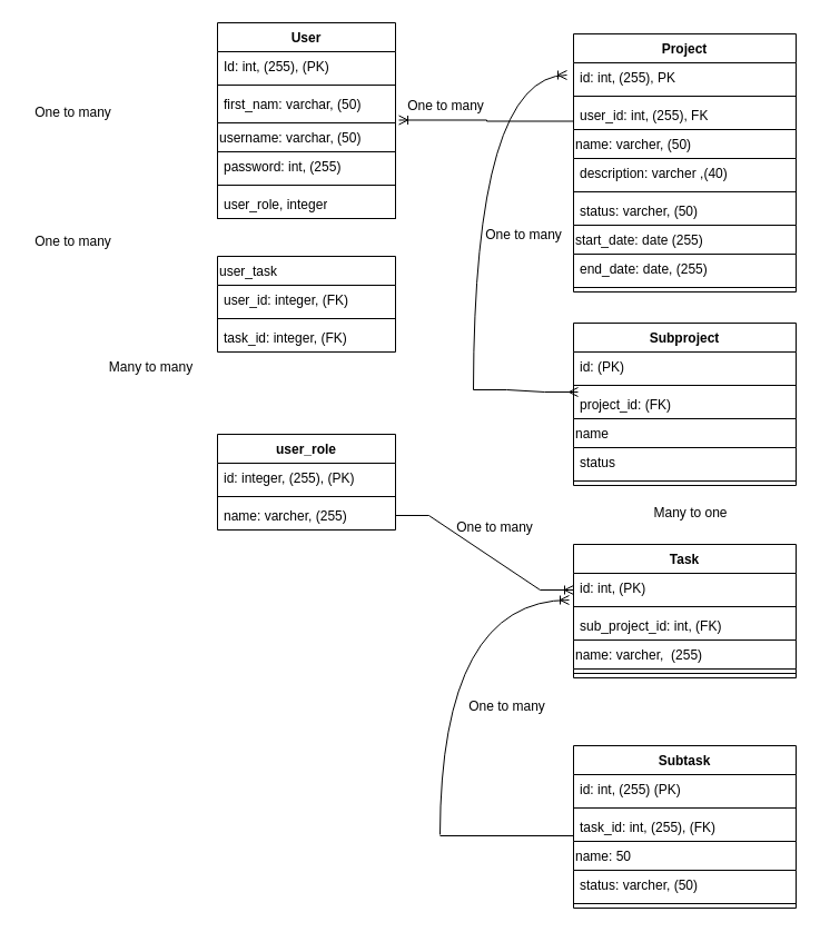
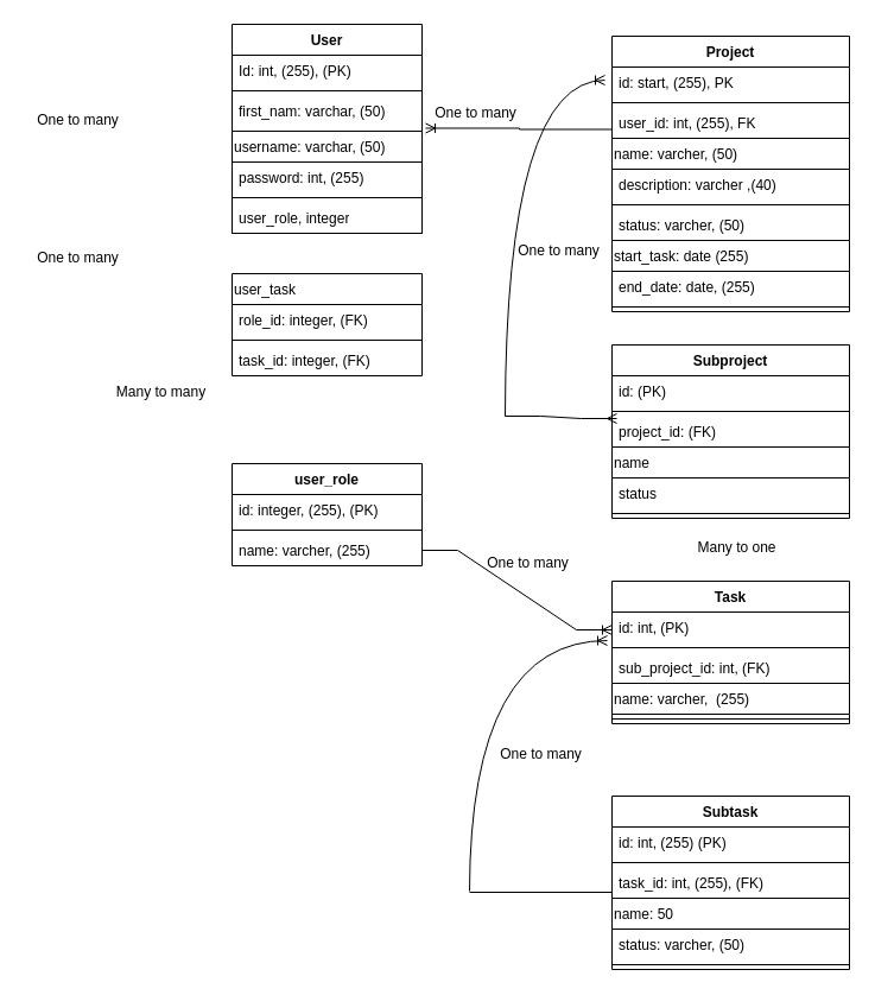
  <mxCell id="0" />
  <mxCell id="1" parent="0" />
  <mxCell id="2" value="User" style="swimlane;fontStyle=1;align=center;verticalAlign=top;childLayout=stackLayout;horizontal=1;startSize=26;horizontalStack=0;resizeParent=1;resizeParentMax=0;resizeLast=0;collapsible=1;marginBottom=0;whiteSpace=wrap;html=1;" vertex="1" parent="1"><mxGeometry x="195" y="20" width="160" height="176" as="geometry" /></mxCell>
  <mxCell id="3" value="Id: int, (255), (PK)&amp;nbsp;" style="text;strokeColor=none;fillColor=none;align=left;verticalAlign=top;spacingLeft=4;spacingRight=4;overflow=hidden;rotatable=0;points=[[0,0.5],[1,0.5]];portConstraint=eastwest;whiteSpace=wrap;html=1;" vertex="1" parent="2"><mxGeometry y="26" width="160" height="26" as="geometry" /></mxCell>
  <mxCell id="4" value="" style="line;strokeWidth=1;fillColor=none;align=left;verticalAlign=middle;spacingTop=-1;spacingLeft=3;spacingRight=3;rotatable=0;labelPosition=right;points=[];portConstraint=eastwest;strokeColor=inherit;" vertex="1" parent="2"><mxGeometry y="52" width="160" height="8" as="geometry" /></mxCell>
  <mxCell id="5" value="first_nam: varchar, (50)&lt;div&gt;&lt;br&gt;&lt;/div&gt;&lt;div&gt;&lt;br&gt;&lt;/div&gt;" style="text;strokeColor=none;fillColor=none;align=left;verticalAlign=top;spacingLeft=4;spacingRight=4;overflow=hidden;rotatable=0;points=[[0,0.5],[1,0.5]];portConstraint=eastwest;whiteSpace=wrap;html=1;" vertex="1" parent="2"><mxGeometry y="60" width="160" height="30" as="geometry" /></mxCell>
  <mxCell id="6" value="&lt;span style=&quot;font-weight: 400;&quot;&gt;username: varchar, (50)&lt;/span&gt;" style="swimlane;fontStyle=1;align=left;verticalAlign=top;childLayout=stackLayout;horizontal=1;startSize=26;horizontalStack=0;resizeParent=1;resizeParentMax=0;resizeLast=0;collapsible=1;marginBottom=0;whiteSpace=wrap;html=1;" vertex="1" parent="2"><mxGeometry y="90" width="160" height="86" as="geometry" /></mxCell>
  <mxCell id="7" value="password: int, (255)" style="text;strokeColor=none;fillColor=none;align=left;verticalAlign=top;spacingLeft=4;spacingRight=4;overflow=hidden;rotatable=0;points=[[0,0.5],[1,0.5]];portConstraint=eastwest;whiteSpace=wrap;html=1;" vertex="1" parent="6"><mxGeometry y="26" width="160" height="26" as="geometry" /></mxCell>
  <mxCell id="8" value="" style="line;strokeWidth=1;fillColor=none;align=left;verticalAlign=middle;spacingTop=-1;spacingLeft=3;spacingRight=3;rotatable=0;labelPosition=right;points=[];portConstraint=eastwest;strokeColor=inherit;" vertex="1" parent="6"><mxGeometry y="52" width="160" height="8" as="geometry" /></mxCell>
  <mxCell id="9" value="user_role, integer" style="text;strokeColor=none;fillColor=none;align=left;verticalAlign=top;spacingLeft=4;spacingRight=4;overflow=hidden;rotatable=0;points=[[0,0.5],[1,0.5]];portConstraint=eastwest;whiteSpace=wrap;html=1;" vertex="1" parent="6"><mxGeometry y="60" width="160" height="26" as="geometry" /></mxCell>
  <mxCell id="10" value="Project" style="swimlane;fontStyle=1;align=center;verticalAlign=top;childLayout=stackLayout;horizontal=1;startSize=26;horizontalStack=0;resizeParent=1;resizeParentMax=0;resizeLast=0;collapsible=1;marginBottom=0;whiteSpace=wrap;html=1;" vertex="1" parent="1"><mxGeometry x="515" y="30" width="200" height="86" as="geometry" /></mxCell>
- <mxCell id="11" value="id: int, (255), PK" style="text;strokeColor=none;fillColor=none;align=left;verticalAlign=top;spacingLeft=4;spacingRight=4;overflow=hidden;rotatable=0;points=[[0,0.5],[1,0.5]];portConstraint=eastwest;whiteSpace=wrap;html=1;" vertex="1" parent="10"><mxGeometry y="26" width="200" height="26" as="geometry" /></mxCell>
+ <mxCell id="11" value="id: start, (255), PK" style="text;strokeColor=none;fillColor=none;align=left;verticalAlign=top;spacingLeft=4;spacingRight=4;overflow=hidden;rotatable=0;points=[[0,0.5],[1,0.5]];portConstraint=eastwest;whiteSpace=wrap;html=1;" vertex="1" parent="10"><mxGeometry y="26" width="200" height="26" as="geometry" /></mxCell>
  <mxCell id="12" value="" style="line;strokeWidth=1;fillColor=none;align=left;verticalAlign=middle;spacingTop=-1;spacingLeft=3;spacingRight=3;rotatable=0;labelPosition=right;points=[];portConstraint=eastwest;strokeColor=inherit;" vertex="1" parent="10"><mxGeometry y="52" width="200" height="8" as="geometry" /></mxCell>
  <mxCell id="13" value="user_id: int, (255), FK" style="text;strokeColor=none;fillColor=none;align=left;verticalAlign=top;spacingLeft=4;spacingRight=4;overflow=hidden;rotatable=0;points=[[0,0.5],[1,0.5]];portConstraint=eastwest;whiteSpace=wrap;html=1;" vertex="1" parent="10"><mxGeometry y="60" width="200" height="26" as="geometry" /></mxCell>
  <mxCell id="14" value="&lt;span style=&quot;font-weight: normal;&quot;&gt;name: varcher, (50)&lt;/span&gt;" style="swimlane;fontStyle=1;align=left;verticalAlign=top;childLayout=stackLayout;horizontal=1;startSize=26;horizontalStack=0;resizeParent=1;resizeParentMax=0;resizeLast=0;collapsible=1;marginBottom=0;whiteSpace=wrap;html=1;" vertex="1" parent="1"><mxGeometry x="515" y="116" width="200" height="86" as="geometry" /></mxCell>
  <mxCell id="15" value="description: varcher ,(40)" style="text;strokeColor=none;fillColor=none;align=left;verticalAlign=top;spacingLeft=4;spacingRight=4;overflow=hidden;rotatable=0;points=[[0,0.5],[1,0.5]];portConstraint=eastwest;whiteSpace=wrap;html=1;" vertex="1" parent="14"><mxGeometry y="26" width="200" height="26" as="geometry" /></mxCell>
  <mxCell id="16" value="" style="line;strokeWidth=1;fillColor=none;align=left;verticalAlign=middle;spacingTop=-1;spacingLeft=3;spacingRight=3;rotatable=0;labelPosition=right;points=[];portConstraint=eastwest;strokeColor=inherit;" vertex="1" parent="14"><mxGeometry y="52" width="200" height="8" as="geometry" /></mxCell>
  <mxCell id="17" value="status: varcher, (50)" style="text;strokeColor=none;fillColor=none;align=left;verticalAlign=top;spacingLeft=4;spacingRight=4;overflow=hidden;rotatable=0;points=[[0,0.5],[1,0.5]];portConstraint=eastwest;whiteSpace=wrap;html=1;" vertex="1" parent="14"><mxGeometry y="60" width="200" height="26" as="geometry" /></mxCell>
- <mxCell id="18" value="&lt;span style=&quot;font-weight: 400;&quot;&gt;start_date: date (255)&lt;/span&gt;" style="swimlane;fontStyle=1;align=left;verticalAlign=top;childLayout=stackLayout;horizontal=1;startSize=26;horizontalStack=0;resizeParent=1;resizeParentMax=0;resizeLast=0;collapsible=1;marginBottom=0;whiteSpace=wrap;html=1;" vertex="1" parent="1"><mxGeometry x="515" y="202" width="200" height="60" as="geometry" /></mxCell>
+ <mxCell id="18" value="&lt;span style=&quot;font-weight: 400;&quot;&gt;start_task: date (255)&lt;/span&gt;" style="swimlane;fontStyle=1;align=left;verticalAlign=top;childLayout=stackLayout;horizontal=1;startSize=26;horizontalStack=0;resizeParent=1;resizeParentMax=0;resizeLast=0;collapsible=1;marginBottom=0;whiteSpace=wrap;html=1;" vertex="1" parent="1"><mxGeometry x="515" y="202" width="200" height="60" as="geometry" /></mxCell>
  <mxCell id="19" value="end_date: date, (255)" style="text;strokeColor=none;fillColor=none;align=left;verticalAlign=top;spacingLeft=4;spacingRight=4;overflow=hidden;rotatable=0;points=[[0,0.5],[1,0.5]];portConstraint=eastwest;whiteSpace=wrap;html=1;" vertex="1" parent="18"><mxGeometry y="26" width="200" height="26" as="geometry" /></mxCell>
  <mxCell id="20" value="" style="line;strokeWidth=1;fillColor=none;align=left;verticalAlign=middle;spacingTop=-1;spacingLeft=3;spacingRight=3;rotatable=0;labelPosition=right;points=[];portConstraint=eastwest;strokeColor=inherit;" vertex="1" parent="18"><mxGeometry y="52" width="200" height="8" as="geometry" /></mxCell>
  <mxCell id="21" value="Subproject" style="swimlane;fontStyle=1;align=center;verticalAlign=top;childLayout=stackLayout;horizontal=1;startSize=26;horizontalStack=0;resizeParent=1;resizeParentMax=0;resizeLast=0;collapsible=1;marginBottom=0;whiteSpace=wrap;html=1;" vertex="1" parent="1"><mxGeometry x="515" y="290" width="200" height="86" as="geometry" /></mxCell>
  <mxCell id="22" value="id: (PK)" style="text;strokeColor=none;fillColor=none;align=left;verticalAlign=top;spacingLeft=4;spacingRight=4;overflow=hidden;rotatable=0;points=[[0,0.5],[1,0.5]];portConstraint=eastwest;whiteSpace=wrap;html=1;" vertex="1" parent="21"><mxGeometry y="26" width="200" height="26" as="geometry" /></mxCell>
  <mxCell id="23" value="" style="line;strokeWidth=1;fillColor=none;align=left;verticalAlign=middle;spacingTop=-1;spacingLeft=3;spacingRight=3;rotatable=0;labelPosition=right;points=[];portConstraint=eastwest;strokeColor=inherit;" vertex="1" parent="21"><mxGeometry y="52" width="200" height="8" as="geometry" /></mxCell>
  <mxCell id="24" value="project_id: (FK)" style="text;strokeColor=none;fillColor=none;align=left;verticalAlign=top;spacingLeft=4;spacingRight=4;overflow=hidden;rotatable=0;points=[[0,0.5],[1,0.5]];portConstraint=eastwest;whiteSpace=wrap;html=1;" vertex="1" parent="21"><mxGeometry y="60" width="200" height="26" as="geometry" /></mxCell>
  <mxCell id="25" value="&lt;span style=&quot;font-weight: normal;&quot;&gt;name&lt;/span&gt;" style="swimlane;fontStyle=1;align=left;verticalAlign=top;childLayout=stackLayout;horizontal=1;startSize=26;horizontalStack=0;resizeParent=1;resizeParentMax=0;resizeLast=0;collapsible=1;marginBottom=0;whiteSpace=wrap;html=1;" vertex="1" parent="1"><mxGeometry x="515" y="376" width="200" height="60" as="geometry" /></mxCell>
  <mxCell id="26" value="status" style="text;strokeColor=none;fillColor=none;align=left;verticalAlign=top;spacingLeft=4;spacingRight=4;overflow=hidden;rotatable=0;points=[[0,0.5],[1,0.5]];portConstraint=eastwest;whiteSpace=wrap;html=1;" vertex="1" parent="25"><mxGeometry y="26" width="200" height="26" as="geometry" /></mxCell>
  <mxCell id="27" value="" style="line;strokeWidth=1;fillColor=none;align=left;verticalAlign=middle;spacingTop=-1;spacingLeft=3;spacingRight=3;rotatable=0;labelPosition=right;points=[];portConstraint=eastwest;strokeColor=inherit;" vertex="1" parent="25"><mxGeometry y="52" width="200" height="8" as="geometry" /></mxCell>
  <mxCell id="28" value="Task" style="swimlane;fontStyle=1;align=center;verticalAlign=top;childLayout=stackLayout;horizontal=1;startSize=26;horizontalStack=0;resizeParent=1;resizeParentMax=0;resizeLast=0;collapsible=1;marginBottom=0;whiteSpace=wrap;html=1;" vertex="1" parent="1"><mxGeometry x="515" y="489" width="200" height="86" as="geometry" /></mxCell>
  <mxCell id="29" value="id: int, (PK)" style="text;strokeColor=none;fillColor=none;align=left;verticalAlign=top;spacingLeft=4;spacingRight=4;overflow=hidden;rotatable=0;points=[[0,0.5],[1,0.5]];portConstraint=eastwest;whiteSpace=wrap;html=1;" vertex="1" parent="28"><mxGeometry y="26" width="200" height="26" as="geometry" /></mxCell>
  <mxCell id="30" value="" style="line;strokeWidth=1;fillColor=none;align=left;verticalAlign=middle;spacingTop=-1;spacingLeft=3;spacingRight=3;rotatable=0;labelPosition=right;points=[];portConstraint=eastwest;strokeColor=inherit;" vertex="1" parent="28"><mxGeometry y="52" width="200" height="8" as="geometry" /></mxCell>
  <mxCell id="31" value="sub_project_id: int, (FK)" style="text;strokeColor=none;fillColor=none;align=left;verticalAlign=top;spacingLeft=4;spacingRight=4;overflow=hidden;rotatable=0;points=[[0,0.5],[1,0.5]];portConstraint=eastwest;whiteSpace=wrap;html=1;" vertex="1" parent="28"><mxGeometry y="60" width="200" height="26" as="geometry" /></mxCell>
  <mxCell id="32" value="&lt;span style=&quot;font-weight: normal;&quot;&gt;name: varcher, &amp;nbsp;(255)&lt;/span&gt;" style="swimlane;fontStyle=1;align=left;verticalAlign=top;childLayout=stackLayout;horizontal=1;startSize=26;horizontalStack=0;resizeParent=1;resizeParentMax=0;resizeLast=0;collapsible=1;marginBottom=0;whiteSpace=wrap;html=1;" vertex="1" parent="1"><mxGeometry x="515" y="575" width="200" height="34" as="geometry" /></mxCell>
  <mxCell id="33" value="" style="line;strokeWidth=1;fillColor=none;align=left;verticalAlign=middle;spacingTop=-1;spacingLeft=3;spacingRight=3;rotatable=0;labelPosition=right;points=[];portConstraint=eastwest;strokeColor=inherit;" vertex="1" parent="32"><mxGeometry y="26" width="200" height="8" as="geometry" /></mxCell>
  <mxCell id="34" value="Subtask" style="swimlane;fontStyle=1;align=center;verticalAlign=top;childLayout=stackLayout;horizontal=1;startSize=26;horizontalStack=0;resizeParent=1;resizeParentMax=0;resizeLast=0;collapsible=1;marginBottom=0;whiteSpace=wrap;html=1;" vertex="1" parent="1"><mxGeometry x="515" y="670" width="200" height="86" as="geometry" /></mxCell>
  <mxCell id="35" value="id: int, (255) (PK)" style="text;strokeColor=none;fillColor=none;align=left;verticalAlign=top;spacingLeft=4;spacingRight=4;overflow=hidden;rotatable=0;points=[[0,0.5],[1,0.5]];portConstraint=eastwest;whiteSpace=wrap;html=1;" vertex="1" parent="34"><mxGeometry y="26" width="200" height="26" as="geometry" /></mxCell>
  <mxCell id="36" value="" style="line;strokeWidth=1;fillColor=none;align=left;verticalAlign=middle;spacingTop=-1;spacingLeft=3;spacingRight=3;rotatable=0;labelPosition=right;points=[];portConstraint=eastwest;strokeColor=inherit;" vertex="1" parent="34"><mxGeometry y="52" width="200" height="8" as="geometry" /></mxCell>
  <mxCell id="37" value="task_id: int, (255), (FK)" style="text;strokeColor=none;fillColor=none;align=left;verticalAlign=top;spacingLeft=4;spacingRight=4;overflow=hidden;rotatable=0;points=[[0,0.5],[1,0.5]];portConstraint=eastwest;whiteSpace=wrap;html=1;" vertex="1" parent="34"><mxGeometry y="60" width="200" height="26" as="geometry" /></mxCell>
  <mxCell id="38" value="&lt;span style=&quot;font-weight: normal;&quot;&gt;name: 50&lt;/span&gt;" style="swimlane;fontStyle=1;align=left;verticalAlign=top;childLayout=stackLayout;horizontal=1;startSize=26;horizontalStack=0;resizeParent=1;resizeParentMax=0;resizeLast=0;collapsible=1;marginBottom=0;whiteSpace=wrap;html=1;" vertex="1" parent="1"><mxGeometry x="515" y="756" width="200" height="60" as="geometry" /></mxCell>
  <mxCell id="39" value="status: varcher, (50)" style="text;strokeColor=none;fillColor=none;align=left;verticalAlign=top;spacingLeft=4;spacingRight=4;overflow=hidden;rotatable=0;points=[[0,0.5],[1,0.5]];portConstraint=eastwest;whiteSpace=wrap;html=1;" vertex="1" parent="38"><mxGeometry y="26" width="200" height="26" as="geometry" /></mxCell>
  <mxCell id="40" value="" style="line;strokeWidth=1;fillColor=none;align=left;verticalAlign=middle;spacingTop=-1;spacingLeft=3;spacingRight=3;rotatable=0;labelPosition=right;points=[];portConstraint=eastwest;strokeColor=inherit;" vertex="1" parent="38"><mxGeometry y="52" width="200" height="8" as="geometry" /></mxCell>
  <mxCell id="41" value="&lt;span style=&quot;font-weight: normal;&quot;&gt;user_task&lt;/span&gt;" style="swimlane;fontStyle=1;align=left;verticalAlign=top;childLayout=stackLayout;horizontal=1;startSize=26;horizontalStack=0;resizeParent=1;resizeParentMax=0;resizeLast=0;collapsible=1;marginBottom=0;whiteSpace=wrap;html=1;" vertex="1" parent="1"><mxGeometry x="195" y="230" width="160" height="86" as="geometry" /></mxCell>
- <mxCell id="42" value="user_id: integer, (FK)" style="text;strokeColor=none;fillColor=none;align=left;verticalAlign=top;spacingLeft=4;spacingRight=4;overflow=hidden;rotatable=0;points=[[0,0.5],[1,0.5]];portConstraint=eastwest;whiteSpace=wrap;html=1;" vertex="1" parent="41"><mxGeometry y="26" width="160" height="26" as="geometry" /></mxCell>
+ <mxCell id="42" value="role_id: integer, (FK)" style="text;strokeColor=none;fillColor=none;align=left;verticalAlign=top;spacingLeft=4;spacingRight=4;overflow=hidden;rotatable=0;points=[[0,0.5],[1,0.5]];portConstraint=eastwest;whiteSpace=wrap;html=1;" vertex="1" parent="41"><mxGeometry y="26" width="160" height="26" as="geometry" /></mxCell>
  <mxCell id="43" value="" style="line;strokeWidth=1;fillColor=none;align=left;verticalAlign=middle;spacingTop=-1;spacingLeft=3;spacingRight=3;rotatable=0;labelPosition=right;points=[];portConstraint=eastwest;strokeColor=inherit;" vertex="1" parent="41"><mxGeometry y="52" width="160" height="8" as="geometry" /></mxCell>
  <mxCell id="44" value="task_id: integer, (FK)" style="text;strokeColor=none;fillColor=none;align=left;verticalAlign=top;spacingLeft=4;spacingRight=4;overflow=hidden;rotatable=0;points=[[0,0.5],[1,0.5]];portConstraint=eastwest;whiteSpace=wrap;html=1;" vertex="1" parent="41"><mxGeometry y="60" width="160" height="26" as="geometry" /></mxCell>
  <mxCell id="45" value="user_role" style="swimlane;fontStyle=1;align=center;verticalAlign=top;childLayout=stackLayout;horizontal=1;startSize=26;horizontalStack=0;resizeParent=1;resizeParentMax=0;resizeLast=0;collapsible=1;marginBottom=0;whiteSpace=wrap;html=1;" vertex="1" parent="1"><mxGeometry x="195" y="390" width="160" height="86" as="geometry" /></mxCell>
  <mxCell id="46" value="id: integer, (255), (PK)" style="text;strokeColor=none;fillColor=none;align=left;verticalAlign=top;spacingLeft=4;spacingRight=4;overflow=hidden;rotatable=0;points=[[0,0.5],[1,0.5]];portConstraint=eastwest;whiteSpace=wrap;html=1;" vertex="1" parent="45"><mxGeometry y="26" width="160" height="26" as="geometry" /></mxCell>
  <mxCell id="47" value="" style="line;strokeWidth=1;fillColor=none;align=left;verticalAlign=middle;spacingTop=-1;spacingLeft=3;spacingRight=3;rotatable=0;labelPosition=right;points=[];portConstraint=eastwest;strokeColor=inherit;" vertex="1" parent="45"><mxGeometry y="52" width="160" height="8" as="geometry" /></mxCell>
  <mxCell id="48" value="name: varcher, (255)" style="text;strokeColor=none;fillColor=none;align=left;verticalAlign=top;spacingLeft=4;spacingRight=4;overflow=hidden;rotatable=0;points=[[0,0.5],[1,0.5]];portConstraint=eastwest;whiteSpace=wrap;html=1;" vertex="1" parent="45"><mxGeometry y="60" width="160" height="26" as="geometry" /></mxCell>
  <mxCell id="49" value="" style="edgeStyle=elbowEdgeStyle;fontSize=12;html=1;endArrow=ERoneToMany;rounded=0;entryX=1.019;entryY=-0.067;entryDx=0;entryDy=0;entryPerimeter=0;exitX=0;exitY=0.885;exitDx=0;exitDy=0;exitPerimeter=0;" edge="1" parent="1"><mxGeometry width="100" height="100" relative="1" as="geometry"><mxPoint x="515" y="108.51" as="sourcePoint" /><mxPoint x="358.04" y="107.49" as="targetPoint" /><Array as="points"><mxPoint x="437" y="139.5" /></Array></mxGeometry></mxCell>
  <mxCell id="50" value="" style="edgeStyle=orthogonalEdgeStyle;fontSize=12;html=1;endArrow=ERoneToMany;rounded=0;elbow=vertical;curved=1;entryX=-0.03;entryY=0.423;entryDx=0;entryDy=0;entryPerimeter=0;" edge="1" parent="1" target="11"><mxGeometry width="100" height="100" relative="1" as="geometry"><mxPoint x="425" y="350" as="sourcePoint" /><mxPoint x="395" y="201.5" as="targetPoint" /></mxGeometry></mxCell>
  <mxCell id="51" value="" style="edgeStyle=entityRelationEdgeStyle;fontSize=12;html=1;endArrow=ERmany;rounded=0;entryX=0.02;entryY=0.077;entryDx=0;entryDy=0;entryPerimeter=0;" edge="1" parent="1" target="24"><mxGeometry width="100" height="100" relative="1" as="geometry"><mxPoint x="425" y="350" as="sourcePoint" /><mxPoint x="475" y="320" as="targetPoint" /></mxGeometry></mxCell>
  <mxCell id="52" value="" style="edgeStyle=entityRelationEdgeStyle;fontSize=12;html=1;endArrow=ERoneToMany;rounded=0;exitX=1;exitY=0.5;exitDx=0;exitDy=0;" edge="1" parent="1" source="48"><mxGeometry width="100" height="100" relative="1" as="geometry"><mxPoint x="415" y="630" as="sourcePoint" /><mxPoint x="515" y="530" as="targetPoint" /></mxGeometry></mxCell>
  <mxCell id="53" value="" style="edgeStyle=orthogonalEdgeStyle;fontSize=12;html=1;endArrow=ERoneToMany;rounded=0;elbow=vertical;curved=1;entryX=-0.02;entryY=0.923;entryDx=0;entryDy=0;entryPerimeter=0;" edge="1" parent="1" target="29"><mxGeometry width="100" height="100" relative="1" as="geometry"><mxPoint x="395" y="750" as="sourcePoint" /><mxPoint x="471" y="630" as="targetPoint" /></mxGeometry></mxCell>
  <mxCell id="54" value="" style="line;strokeWidth=1;rotatable=0;dashed=0;labelPosition=right;align=left;verticalAlign=middle;spacingTop=0;spacingLeft=6;points=[];portConstraint=eastwest;" vertex="1" parent="1"><mxGeometry x="395" y="746" width="120" height="10" as="geometry" /></mxCell>
  <mxCell id="55" value="Many to many" style="text;html=1;align=center;verticalAlign=middle;resizable=0;points=[];autosize=1;strokeColor=none;fillColor=none;" vertex="1" parent="1"><mxGeometry x="85" y="315" width="100" height="30" as="geometry" /></mxCell>
  <mxCell id="56" value="One to many" style="text;html=1;align=center;verticalAlign=middle;resizable=0;points=[];autosize=1;strokeColor=none;fillColor=none;" vertex="1" parent="1"><mxGeometry x="20" y="86" width="90" height="30" as="geometry" /></mxCell>
  <mxCell id="57" value="One to many" style="text;html=1;align=center;verticalAlign=middle;resizable=0;points=[];autosize=1;strokeColor=none;fillColor=none;" vertex="1" parent="1"><mxGeometry x="20" y="202" width="90" height="30" as="geometry" /></mxCell>
  <mxCell id="58" value="One to many" style="text;html=1;align=center;verticalAlign=middle;resizable=0;points=[];autosize=1;strokeColor=none;fillColor=none;" vertex="1" parent="1"><mxGeometry x="355" y="80" width="90" height="30" as="geometry" /></mxCell>
  <mxCell id="59" value="One to many" style="text;html=1;align=center;verticalAlign=middle;resizable=0;points=[];autosize=1;strokeColor=none;fillColor=none;" vertex="1" parent="1"><mxGeometry x="425" y="196" width="90" height="30" as="geometry" /></mxCell>
  <mxCell id="60" value="Many to one" style="text;html=1;align=center;verticalAlign=middle;resizable=0;points=[];autosize=1;strokeColor=none;fillColor=none;" vertex="1" parent="1"><mxGeometry x="575" y="446" width="90" height="30" as="geometry" /></mxCell>
  <mxCell id="61" value="One to many" style="text;html=1;align=center;verticalAlign=middle;resizable=0;points=[];autosize=1;strokeColor=none;fillColor=none;" vertex="1" parent="1"><mxGeometry x="410" y="620" width="90" height="30" as="geometry" /></mxCell>
  <mxCell id="62" value="One to many" style="text;html=1;align=center;verticalAlign=middle;resizable=0;points=[];autosize=1;strokeColor=none;fillColor=none;" vertex="1" parent="1"><mxGeometry x="399" y="459" width="90" height="30" as="geometry" /></mxCell>
